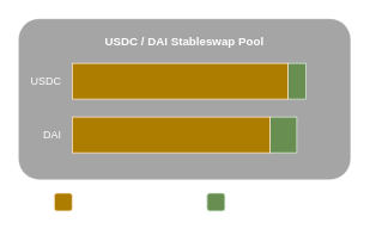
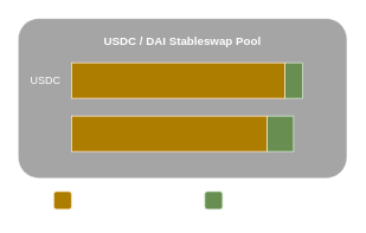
  <mxCell id="0" />
  <mxCell id="1" parent="0" />
  <mxCell id="2" value="" style="rounded=1;whiteSpace=wrap;html=1;opacity=50;fillColor=#4D4D4D;strokeColor=#FFFFFF;arcSize=13;" parent="1" vertex="1"><mxGeometry x="20" y="20" width="370" height="180" as="geometry" /></mxCell>
  <mxCell id="3" value="" style="rounded=0;whiteSpace=wrap;html=1;fillColor=#688F51;strokeColor=#D5E8D4;" parent="1" vertex="1"><mxGeometry x="320" y="70" width="20" height="40" as="geometry" /></mxCell>
  <mxCell id="4" value="USDC" style="text;html=1;strokeColor=none;fillColor=none;align=right;verticalAlign=middle;whiteSpace=wrap;rounded=0;fontColor=#FFFFFF;" parent="1" vertex="1"><mxGeometry x="20" y="70" width="50" height="40" as="geometry" /></mxCell>
  <mxCell id="5" value="" style="rounded=0;whiteSpace=wrap;html=1;fillColor=#AD7D00;strokeColor=#FFE6CC;" parent="1" vertex="1"><mxGeometry x="80" y="70" width="240" height="40" as="geometry" /></mxCell>
  <mxCell id="6" value="" style="rounded=0;whiteSpace=wrap;html=1;fillColor=#688F51;strokeColor=#D5E8D4;" parent="1" vertex="1"><mxGeometry x="300" y="130" width="30" height="40" as="geometry" /></mxCell>
  <mxCell id="7" value="" style="rounded=0;whiteSpace=wrap;html=1;fillColor=#AD7D00;strokeColor=#FFE6CC;" parent="1" vertex="1"><mxGeometry x="80" y="130" width="220" height="40" as="geometry" /></mxCell>
- <mxCell id="8" value="DAI" style="text;html=1;strokeColor=none;fillColor=none;align=right;verticalAlign=middle;whiteSpace=wrap;rounded=0;fontColor=#FFFFFF;" parent="1" vertex="1"><mxGeometry x="20" y="130" width="50" height="40" as="geometry" /></mxCell>
  <mxCell id="9" value="USDC / DAI Stableswap Pool" style="text;html=1;strokeColor=none;fillColor=none;align=center;verticalAlign=middle;whiteSpace=wrap;rounded=0;fontSize=13;fontStyle=1;fontColor=#FFFFFF;" parent="1" vertex="1"><mxGeometry x="20" y="20" width="370" height="50" as="geometry" /></mxCell>
  <mxCell id="10" value="" style="rounded=1;whiteSpace=wrap;html=1;fillColor=#AD7D00;strokeColor=#FFE6CC;" parent="1" vertex="1"><mxGeometry x="60" y="215" width="20" height="20" as="geometry" /></mxCell>
  <mxCell id="11" value="" style="rounded=1;whiteSpace=wrap;html=1;fillColor=#688F51;strokeColor=#D5E8D4;" parent="1" vertex="1"><mxGeometry x="230" y="215" width="20" height="20" as="geometry" /></mxCell>
  <mxCell id="12" value="Fees Assets" style="text;html=1;strokeColor=none;fillColor=none;align=left;verticalAlign=middle;whiteSpace=wrap;rounded=0;fontColor=#FFFFFF;" parent="1" vertex="1"><mxGeometry x="90" y="210" width="80" height="30" as="geometry" /></mxCell>
